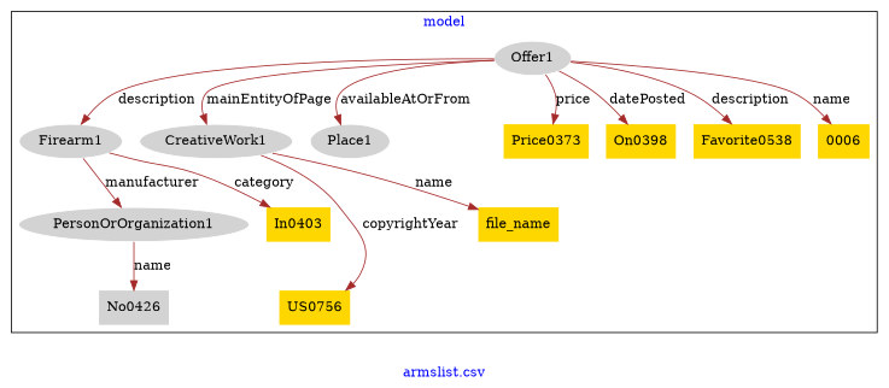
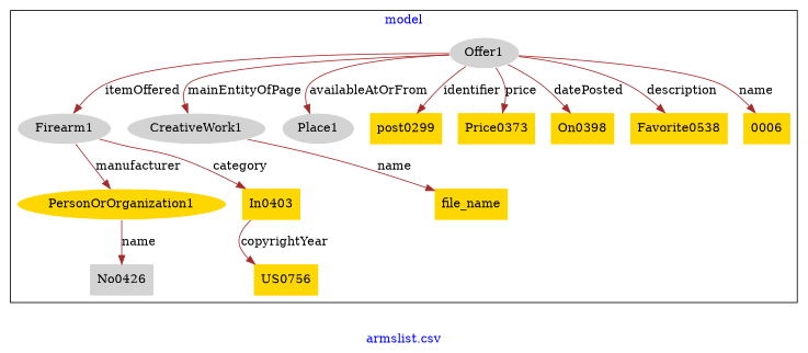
  digraph {
    fontcolor=blue
    label="armslist.csv"
    remincross=true
    node [fillcolor=gold style=filled shape=plaintext]
    edge [color=brown fontcolor=black]
    n1 [color=white fillcolor=lightgray label=Firearm1 shape=""]
-   n2 [color=white fillcolor=lightgray label=PersonOrOrganization1 shape=""]
+   n2 [color=white label=PersonOrOrganization1 shape=""]
    n3 [color=white fillcolor=lightgray label=Offer1 shape=""]
    n4 [color=white fillcolor=lightgray label=CreativeWork1 shape=""]
    n5 [color=white fillcolor=lightgray label=Place1 shape=""]
+   n6 [label=post0299]
    n7 [label=US0756]
    n8 [fillcolor=lightgray label=No0426]
    n9 [label=In0403]
    n10 [label=file_name]
    n11 [label=Price0373]
    n12 [label=On0398]
    n13 [label=Favorite0538]
    n14 [label=0006]
    subgraph cluster_1 {
      label=model
      n1
      n2
      n3
      n4
      n5
+     n6
      n7
      n8
      n9
      n10
      n11
      n12
      n13
      n14
    }
    n1 -> n2 [label=manufacturer]
    n1 -> n9 [label=category]
    n2 -> n8 [label=name]
-   n3 -> n1 [label=description]
+   n3 -> n1 [label=itemOffered]
    n3 -> n4 [label=mainEntityOfPage]
    n3 -> n5 [label=availableAtOrFrom]
+   n3 -> n6 [label=identifier]
    n3 -> n11 [label=price]
    n3 -> n12 [label=datePosted]
    n3 -> n13 [label=description]
    n3 -> n14 [label=name]
-   n4 -> n7 [label=copyrightYear]
+   n9 -> n7 [label=copyrightYear]
    n4 -> n10 [label=name]
  }
